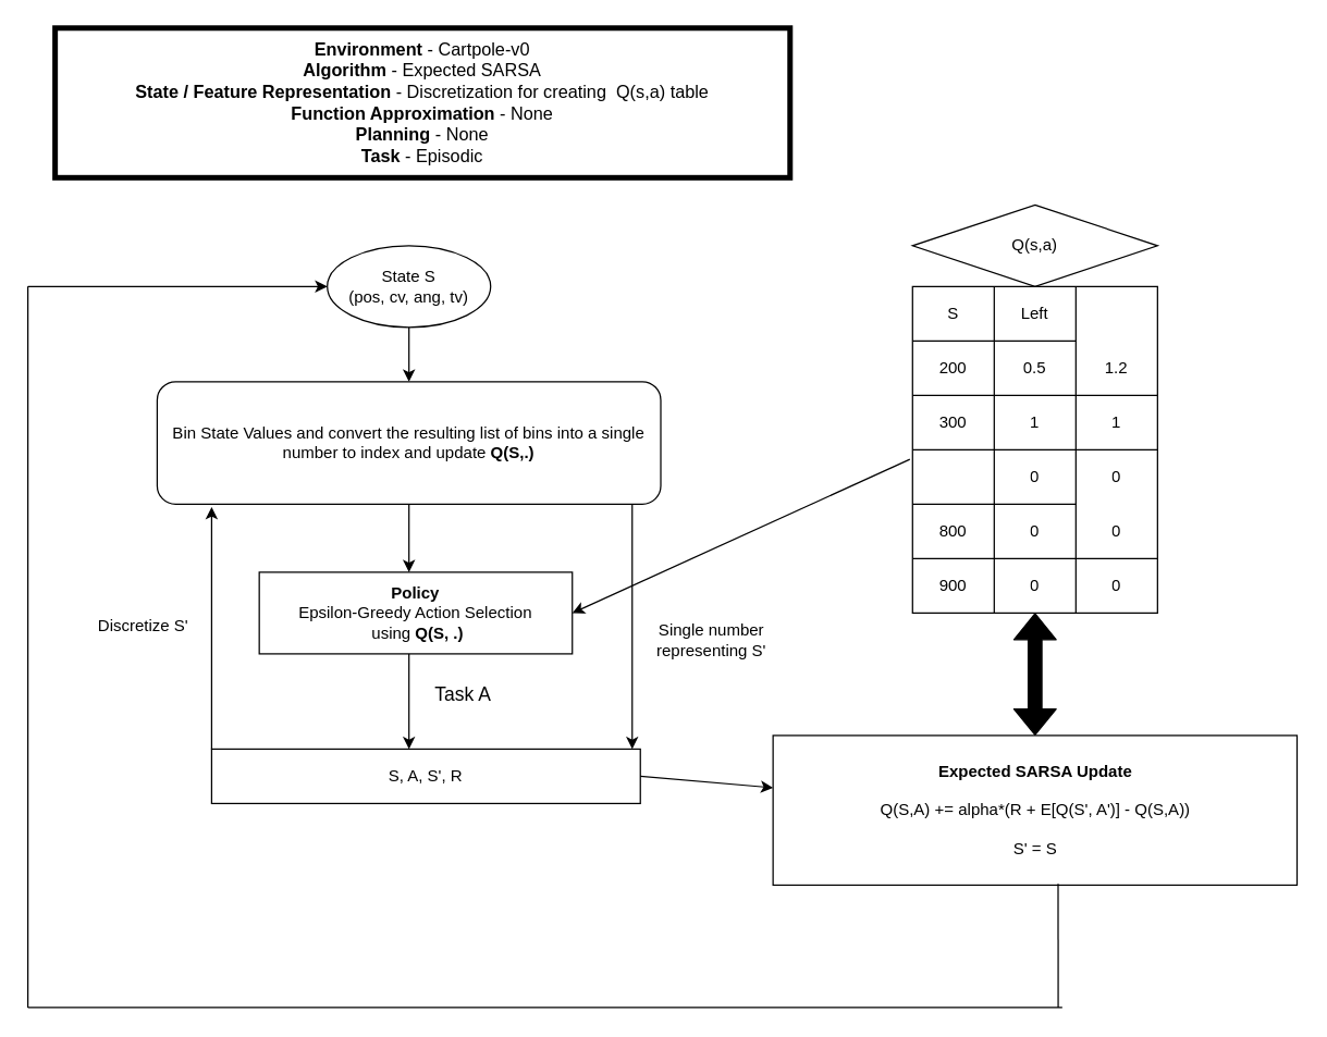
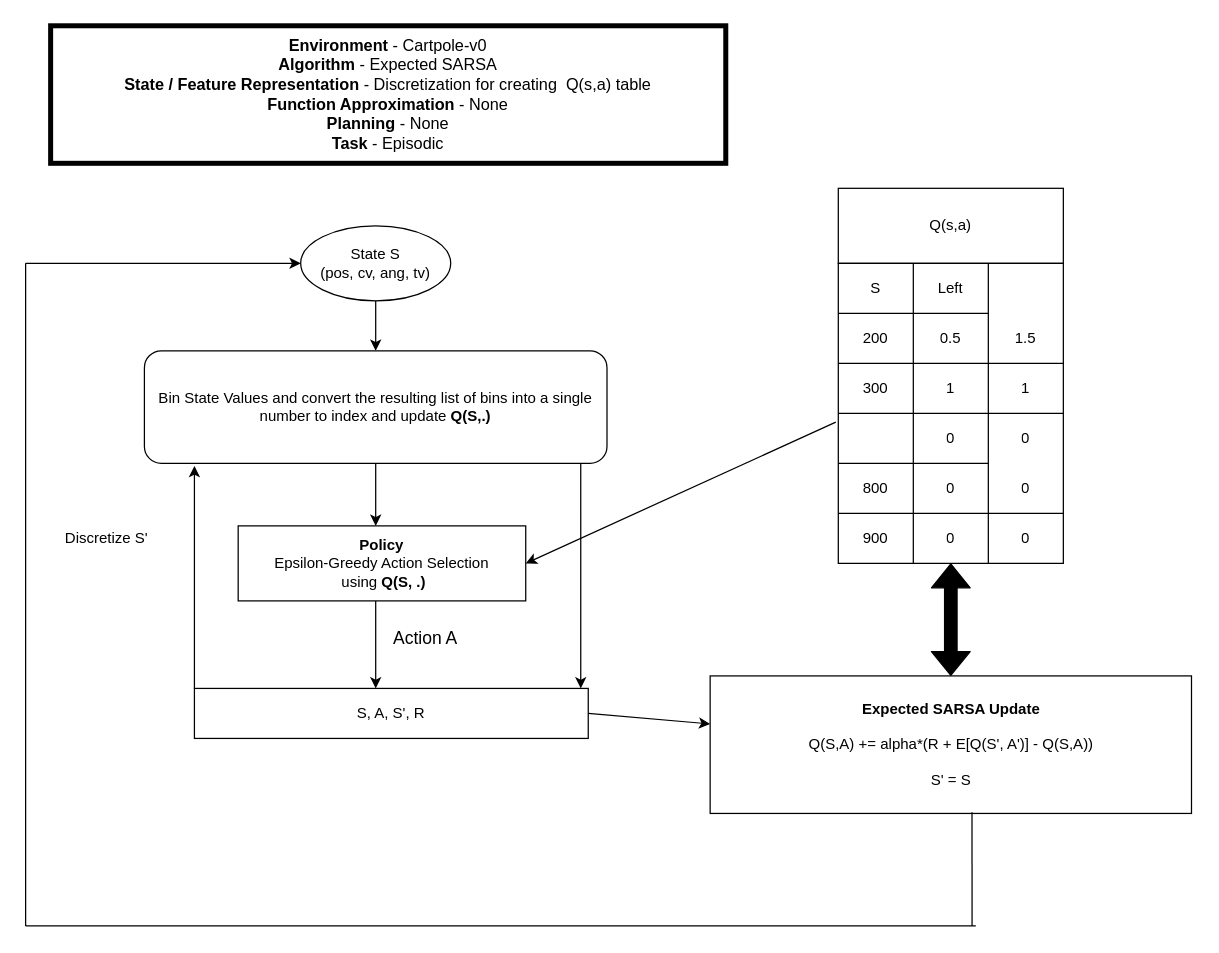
  <mxCell id="0" />
  <mxCell id="1" parent="0" />
  <mxCell id="2" value="&lt;div style=&quot;font-size: 13px&quot;&gt;&lt;font style=&quot;font-size: 13px&quot;&gt;&lt;b&gt;Environment&lt;/b&gt; - Cartpole-v0&lt;/font&gt;&lt;/div&gt;&lt;div style=&quot;font-size: 13px&quot;&gt;&lt;font style=&quot;font-size: 13px&quot;&gt;&lt;b&gt;Algorithm&lt;/b&gt; - Expected SARSA&lt;/font&gt;&lt;/div&gt;&lt;div style=&quot;font-size: 13px&quot;&gt;&lt;font style=&quot;font-size: 13px&quot;&gt;&lt;b&gt;State / Feature Representation &lt;/b&gt;- Discretization for creating&amp;nbsp; Q(s,a) table&lt;/font&gt;&lt;/div&gt;&lt;div style=&quot;font-size: 13px&quot;&gt;&lt;font style=&quot;font-size: 13px&quot;&gt;&lt;b&gt;Function Approximation&lt;/b&gt; - None&lt;/font&gt;&lt;/div&gt;&lt;div style=&quot;font-size: 13px&quot;&gt;&lt;font style=&quot;font-size: 13px&quot;&gt;&lt;b&gt;Planning&lt;/b&gt; - None&lt;/font&gt;&lt;/div&gt;&lt;div style=&quot;font-size: 13px&quot;&gt;&lt;font style=&quot;font-size: 13px&quot;&gt;&lt;b&gt;Task&lt;/b&gt; - Episodic&lt;/font&gt;&lt;br&gt;&lt;/div&gt;" style="rounded=0;whiteSpace=wrap;html=1;strokeWidth=4;" parent="1" vertex="1"><mxGeometry x="40" width="540" height="110" as="geometry" y="20" /></mxCell>
  <mxCell id="3" value="&lt;div&gt;State S&lt;/div&gt;&lt;div&gt;(pos, cv, ang, tv)&lt;br&gt;&lt;/div&gt;" style="ellipse;whiteSpace=wrap;html=1;strokeWidth=1;" parent="1" vertex="1"><mxGeometry x="240" y="180" width="120" height="60" as="geometry" /></mxCell>
  <mxCell id="4" value="" style="group" parent="1" vertex="1" connectable="0"><mxGeometry x="670" y="150" width="180" height="300" as="geometry" /></mxCell>
  <mxCell id="5" value="" style="group" parent="4" vertex="1" connectable="0"><mxGeometry width="180" height="300" as="geometry" /></mxCell>
  <mxCell id="6" value="" style="shape=table;html=1;whiteSpace=wrap;startSize=0;container=1;collapsible=0;childLayout=tableLayout;" parent="5" vertex="1"><mxGeometry y="60" width="180" height="240" as="geometry" /></mxCell>
  <mxCell id="7" value="" style="shape=partialRectangle;html=1;whiteSpace=wrap;collapsible=0;dropTarget=0;pointerEvents=0;fillColor=none;top=0;left=0;bottom=0;right=0;points=[[0,0.5],[1,0.5]];portConstraint=eastwest;" parent="6" vertex="1"><mxGeometry width="180" height="40" as="geometry" /></mxCell>
  <mxCell id="8" value="S" style="shape=partialRectangle;html=1;whiteSpace=wrap;connectable=0;overflow=hidden;top=0;left=0;bottom=0;right=0;flipH=1;direction=north;fillColor=none;" parent="7" vertex="1"><mxGeometry width="60" height="40" as="geometry" /></mxCell>
  <mxCell id="9" value="Left" style="shape=partialRectangle;html=1;whiteSpace=wrap;connectable=0;overflow=hidden;top=0;left=0;bottom=0;right=0;flipH=1;direction=north;fillColor=none;" parent="7" vertex="1"><mxGeometry x="60" width="60" height="40" as="geometry" /></mxCell>
  <mxCell id="10" value="" style="shape=partialRectangle;html=1;whiteSpace=wrap;collapsible=0;dropTarget=0;pointerEvents=0;fillColor=none;top=0;left=0;bottom=0;right=0;points=[[0,0.5],[1,0.5]];portConstraint=eastwest;" parent="6" vertex="1"><mxGeometry y="40" width="180" height="40" as="geometry" /></mxCell>
  <mxCell id="11" value="200" style="shape=partialRectangle;html=1;whiteSpace=wrap;connectable=0;overflow=hidden;fillColor=none;top=0;left=0;bottom=0;right=0;" parent="10" vertex="1"><mxGeometry width="60" height="40" as="geometry" /></mxCell>
  <mxCell id="12" value="0.5" style="shape=partialRectangle;html=1;whiteSpace=wrap;connectable=0;overflow=hidden;fillColor=none;top=0;left=0;bottom=0;right=0;" parent="10" vertex="1"><mxGeometry x="60" width="60" height="40" as="geometry" /></mxCell>
- <mxCell id="13" value="1.2" style="shape=partialRectangle;html=1;whiteSpace=wrap;connectable=0;overflow=hidden;fillColor=none;top=0;left=0;bottom=0;right=0;" parent="10" vertex="1"><mxGeometry x="120" width="60" height="40" as="geometry" /></mxCell>
+ <mxCell id="13" value="1.5" style="shape=partialRectangle;html=1;whiteSpace=wrap;connectable=0;overflow=hidden;fillColor=none;top=0;left=0;bottom=0;right=0;" parent="10" vertex="1"><mxGeometry x="120" width="60" height="40" as="geometry" /></mxCell>
  <mxCell id="14" value="" style="shape=partialRectangle;html=1;whiteSpace=wrap;collapsible=0;dropTarget=0;pointerEvents=0;fillColor=none;top=0;left=0;bottom=0;right=0;points=[[0,0.5],[1,0.5]];portConstraint=eastwest;" parent="6" vertex="1"><mxGeometry y="80" width="180" height="40" as="geometry" /></mxCell>
  <mxCell id="15" value="300" style="shape=partialRectangle;html=1;whiteSpace=wrap;connectable=0;overflow=hidden;fillColor=none;top=0;left=0;bottom=0;right=0;" parent="14" vertex="1"><mxGeometry width="60" height="40" as="geometry" /></mxCell>
  <mxCell id="16" value="1" style="shape=partialRectangle;html=1;whiteSpace=wrap;connectable=0;overflow=hidden;fillColor=none;top=0;left=0;bottom=0;right=0;" parent="14" vertex="1"><mxGeometry x="60" width="60" height="40" as="geometry" /></mxCell>
  <mxCell id="17" value="1" style="shape=partialRectangle;html=1;whiteSpace=wrap;connectable=0;overflow=hidden;fillColor=none;top=0;left=0;bottom=0;right=0;" parent="14" vertex="1"><mxGeometry x="120" width="60" height="40" as="geometry" /></mxCell>
  <mxCell id="18" value="" style="shape=partialRectangle;html=1;whiteSpace=wrap;collapsible=0;dropTarget=0;pointerEvents=0;fillColor=none;top=0;left=0;bottom=0;right=0;points=[[0,0.5],[1,0.5]];portConstraint=eastwest;" parent="6" vertex="1"><mxGeometry y="120" width="180" height="40" as="geometry" /></mxCell>
  <mxCell id="19" value="0" style="shape=partialRectangle;html=1;whiteSpace=wrap;connectable=0;overflow=hidden;fillColor=none;top=0;left=0;bottom=0;right=0;" parent="18" vertex="1"><mxGeometry x="60" width="60" height="40" as="geometry" /></mxCell>
  <mxCell id="20" value="0" style="shape=partialRectangle;html=1;whiteSpace=wrap;connectable=0;overflow=hidden;fillColor=none;top=0;left=0;bottom=0;right=0;" parent="18" vertex="1"><mxGeometry x="120" width="60" height="40" as="geometry" /></mxCell>
  <mxCell id="21" value="" style="shape=partialRectangle;html=1;whiteSpace=wrap;collapsible=0;dropTarget=0;pointerEvents=0;fillColor=none;top=0;left=0;bottom=0;right=0;points=[[0,0.5],[1,0.5]];portConstraint=eastwest;" parent="6" vertex="1"><mxGeometry y="160" width="180" height="40" as="geometry" /></mxCell>
  <mxCell id="22" value="800" style="shape=partialRectangle;html=1;whiteSpace=wrap;connectable=0;overflow=hidden;fillColor=none;top=0;left=0;bottom=0;right=0;" parent="21" vertex="1"><mxGeometry width="60" height="40" as="geometry" /></mxCell>
  <mxCell id="23" value="0" style="shape=partialRectangle;html=1;whiteSpace=wrap;connectable=0;overflow=hidden;fillColor=none;top=0;left=0;bottom=0;right=0;" parent="21" vertex="1"><mxGeometry x="60" width="60" height="40" as="geometry" /></mxCell>
  <mxCell id="24" value="0" style="shape=partialRectangle;html=1;whiteSpace=wrap;connectable=0;overflow=hidden;fillColor=none;top=0;left=0;bottom=0;right=0;" parent="21" vertex="1"><mxGeometry x="120" width="60" height="40" as="geometry" /></mxCell>
  <mxCell id="25" value="" style="shape=partialRectangle;html=1;whiteSpace=wrap;collapsible=0;dropTarget=0;pointerEvents=0;fillColor=none;top=0;left=0;bottom=0;right=0;points=[[0,0.5],[1,0.5]];portConstraint=eastwest;" parent="6" vertex="1"><mxGeometry y="200" width="180" height="40" as="geometry" /></mxCell>
  <mxCell id="26" value="900" style="shape=partialRectangle;html=1;whiteSpace=wrap;connectable=0;overflow=hidden;fillColor=none;top=0;left=0;bottom=0;right=0;" parent="25" vertex="1"><mxGeometry width="60" height="40" as="geometry" /></mxCell>
  <mxCell id="27" value="0" style="shape=partialRectangle;html=1;whiteSpace=wrap;connectable=0;overflow=hidden;fillColor=none;top=0;left=0;bottom=0;right=0;" parent="25" vertex="1"><mxGeometry x="60" width="60" height="40" as="geometry" /></mxCell>
  <mxCell id="28" value="0" style="shape=partialRectangle;html=1;whiteSpace=wrap;connectable=0;overflow=hidden;fillColor=none;top=0;left=0;bottom=0;right=0;" parent="25" vertex="1"><mxGeometry x="120" width="60" height="40" as="geometry" /></mxCell>
- <mxCell id="29" value="Q(s,a)" style="rhombus;whiteSpace=wrap;html=1;strokeWidth=1;fillColor=none;" parent="5" vertex="1"><mxGeometry width="180" height="60" as="geometry" /></mxCell>
+ <mxCell id="29" value="Q(s,a)" style="rounded=0;whiteSpace=wrap;html=1;strokeWidth=1;fillColor=none;" parent="5" vertex="1"><mxGeometry width="180" height="60" as="geometry" /></mxCell>
  <mxCell id="30" value="" style="endArrow=classic;html=1;exitX=0.5;exitY=1;exitDx=0;exitDy=0;" parent="1" source="3" target="31" edge="1"><mxGeometry width="50" height="50" relative="1" as="geometry"><mxPoint x="270" y="460" as="sourcePoint" /><mxPoint x="160" y="250" as="targetPoint" /></mxGeometry></mxCell>
  <mxCell id="31" value="Bin State Values and convert the resulting list of bins into a single number to index and update &lt;b&gt;Q(S,.)&lt;/b&gt;" style="rounded=1;whiteSpace=wrap;html=1;" parent="1" vertex="1"><mxGeometry x="115" y="280" width="370" height="90" as="geometry" /></mxCell>
  <mxCell id="32" value="" style="endArrow=classic;html=1;exitX=0.5;exitY=1;exitDx=0;exitDy=0;" parent="1" source="31" edge="1"><mxGeometry width="50" height="50" relative="1" as="geometry"><mxPoint x="270" y="460" as="sourcePoint" /><mxPoint x="300" y="420" as="targetPoint" /></mxGeometry></mxCell>
  <mxCell id="33" value="&lt;div&gt;&lt;b&gt;Policy&lt;br&gt;&lt;/b&gt;&lt;/div&gt;&lt;div&gt;Epsilon-Greedy Action Selection&lt;br&gt;&lt;/div&gt;&amp;nbsp;using &lt;b&gt;Q(S, .)&lt;/b&gt;" style="rounded=0;whiteSpace=wrap;html=1;strokeWidth=1;fillColor=none;" parent="1" vertex="1"><mxGeometry x="190" y="420" width="230" height="60" as="geometry" /></mxCell>
  <mxCell id="34" value="" style="endArrow=classic;html=1;" parent="1" edge="1"><mxGeometry width="50" height="50" relative="1" as="geometry"><mxPoint x="300" y="480" as="sourcePoint" /><mxPoint x="300" y="550" as="targetPoint" /></mxGeometry></mxCell>
- <mxCell id="35" value="&lt;font style=&quot;font-size: 14px&quot;&gt;Task A&lt;/font&gt;" style="text;html=1;strokeColor=none;fillColor=none;align=center;verticalAlign=middle;whiteSpace=wrap;rounded=0;" parent="1" vertex="1"><mxGeometry x="290" y="500" width="100" height="20" as="geometry" /></mxCell>
+ <mxCell id="35" value="&lt;font style=&quot;font-size: 14px&quot;&gt;Action A&lt;/font&gt;" style="text;html=1;strokeColor=none;fillColor=none;align=center;verticalAlign=middle;whiteSpace=wrap;rounded=0;" parent="1" vertex="1"><mxGeometry x="290" y="500" width="100" height="20" as="geometry" /></mxCell>
  <mxCell id="36" value="S, A, S', R" style="rounded=0;whiteSpace=wrap;html=1;strokeWidth=1;fillColor=none;" parent="1" vertex="1"><mxGeometry x="155" y="550" width="315" height="40" as="geometry" /></mxCell>
  <mxCell id="37" value="" style="endArrow=classic;html=1;exitX=0;exitY=0;exitDx=0;exitDy=0;" parent="1" source="36" edge="1"><mxGeometry width="50" height="50" relative="1" as="geometry"><mxPoint x="270" y="460" as="sourcePoint" /><mxPoint x="155" y="372" as="targetPoint" /></mxGeometry></mxCell>
- <mxCell id="38" value="Discretize S'" style="text;html=1;strokeColor=none;fillColor=none;align=center;verticalAlign=middle;whiteSpace=wrap;rounded=0;" parent="1" vertex="1"><mxGeometry x="50" y="450" width="110" height="20" as="geometry" /></mxCell>
+ <mxCell id="38" value="Discretize S'" style="text;html=1;strokeColor=none;fillColor=none;align=center;verticalAlign=middle;whiteSpace=wrap;rounded=0;" parent="1" vertex="1"><mxGeometry x="30" y="420" width="110" height="20" as="geometry" /></mxCell>
  <mxCell id="39" value="" style="endArrow=classic;html=1;entryX=0.981;entryY=0;entryDx=0;entryDy=0;entryPerimeter=0;" parent="1" target="36" edge="1"><mxGeometry width="50" height="50" relative="1" as="geometry"><mxPoint x="464" y="370" as="sourcePoint" /><mxPoint x="320" y="410" as="targetPoint" /></mxGeometry></mxCell>
- <mxCell id="40" value="Single number representing S'" style="text;html=1;strokeColor=none;fillColor=none;align=center;verticalAlign=middle;whiteSpace=wrap;rounded=0;" parent="1" vertex="1"><mxGeometry x="470" y="460" width="105" height="20" as="geometry" /></mxCell>
  <mxCell id="41" value="" style="endArrow=classic;html=1;exitX=1;exitY=0.5;exitDx=0;exitDy=0;" parent="1" source="36" target="42" edge="1"><mxGeometry width="50" height="50" relative="1" as="geometry"><mxPoint x="270" y="460" as="sourcePoint" /><mxPoint x="600" y="570" as="targetPoint" /></mxGeometry></mxCell>
  <mxCell id="42" value="&lt;div&gt;&lt;b&gt;Expected SARSA Update&lt;br&gt;&lt;/b&gt;&lt;/div&gt;&lt;div&gt;&lt;b&gt;&lt;br&gt;&lt;/b&gt;&lt;/div&gt;&lt;div&gt;Q(S,A) += alpha*(R + E[Q(S', A')] - Q(S,A))&lt;br&gt;&lt;/div&gt;&lt;div&gt;&lt;br&gt;&lt;/div&gt;&lt;div&gt;S' = S&lt;br&gt;&lt;/div&gt;" style="rounded=0;whiteSpace=wrap;html=1;" parent="1" vertex="1"><mxGeometry x="567.5" y="540" width="385" height="110" as="geometry" /></mxCell>
  <mxCell id="43" value="" style="endArrow=none;html=1;exitX=0.544;exitY=0.991;exitDx=0;exitDy=0;exitPerimeter=0;" parent="1" source="42" edge="1"><mxGeometry width="50" height="50" relative="1" as="geometry"><mxPoint x="270" y="460" as="sourcePoint" /><mxPoint x="777" y="740" as="targetPoint" /></mxGeometry></mxCell>
  <mxCell id="44" value="" style="endArrow=none;html=1;" parent="1" edge="1"><mxGeometry width="50" height="50" relative="1" as="geometry"><mxPoint x="780" y="740" as="sourcePoint" /><mxPoint x="20" y="740" as="targetPoint" /></mxGeometry></mxCell>
  <mxCell id="45" value="" style="endArrow=none;html=1;" parent="1" edge="1"><mxGeometry width="50" height="50" relative="1" as="geometry"><mxPoint x="20" y="740" as="sourcePoint" /><mxPoint x="20" y="210" as="targetPoint" /></mxGeometry></mxCell>
  <mxCell id="46" value="" style="endArrow=classic;html=1;entryX=0;entryY=0.5;entryDx=0;entryDy=0;" parent="1" target="3" edge="1"><mxGeometry width="50" height="50" relative="1" as="geometry"><mxPoint x="20" y="210" as="sourcePoint" /><mxPoint x="320" y="410" as="targetPoint" /></mxGeometry></mxCell>
  <mxCell id="47" value="" style="shape=flexArrow;endArrow=classic;startArrow=classic;html=1;exitX=0.5;exitY=0;exitDx=0;exitDy=0;fillColor=#000000;" parent="1" source="42" target="25" edge="1"><mxGeometry width="50" height="50" relative="1" as="geometry"><mxPoint x="270" y="460" as="sourcePoint" /><mxPoint x="320" y="410" as="targetPoint" /></mxGeometry></mxCell>
  <mxCell id="48" value="" style="endArrow=classic;html=1;fillColor=#000000;exitX=-0.011;exitY=0.175;exitDx=0;exitDy=0;exitPerimeter=0;entryX=1;entryY=0.5;entryDx=0;entryDy=0;" parent="1" source="18" target="33" edge="1"><mxGeometry width="50" height="50" relative="1" as="geometry"><mxPoint x="270" y="460" as="sourcePoint" /><mxPoint x="320" y="410" as="targetPoint" /></mxGeometry></mxCell>
